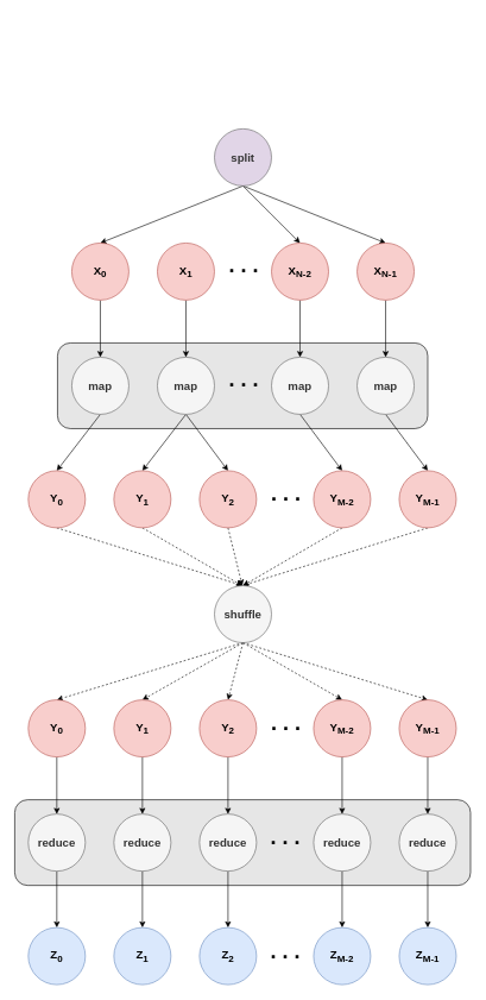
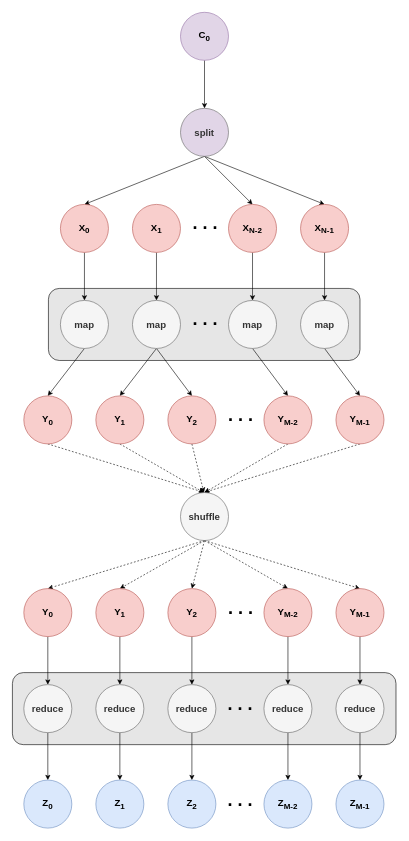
  <mxCell id="0" />
  <mxCell id="1" parent="0" />
  <mxCell id="2" value="" style="rounded=1;whiteSpace=wrap;html=1;fillColor=#e6e6e6;" parent="1" vertex="1"><mxGeometry x="20" y="1120" width="639" height="120" as="geometry" /></mxCell>
  <mxCell id="3" value="" style="rounded=1;whiteSpace=wrap;html=1;fillColor=#e6e6e6;" parent="1" vertex="1"><mxGeometry x="80" y="480" width="519" height="120" as="geometry" /></mxCell>
+ <mxCell id="4" value="" style="edgeStyle=none;rounded=0;orthogonalLoop=1;jettySize=auto;html=1;fontSize=30;" parent="1" source="5" target="9" edge="1"><mxGeometry relative="1" as="geometry" /></mxCell>
+ <mxCell id="5" value="&lt;font style=&quot;font-size: 16px;&quot;&gt;&lt;b&gt;C&lt;sub&gt;0&lt;/sub&gt;&lt;/b&gt;&lt;/font&gt;" style="ellipse;whiteSpace=wrap;html=1;aspect=fixed;fillColor=#e1d5e7;strokeColor=#9673a6;" parent="1" vertex="1"><mxGeometry x="300" width="80" height="80" as="geometry" y="20" /></mxCell>
  <mxCell id="6" style="edgeStyle=none;rounded=0;orthogonalLoop=1;jettySize=auto;html=1;exitX=0.5;exitY=1;exitDx=0;exitDy=0;entryX=0.5;entryY=0;entryDx=0;entryDy=0;fontSize=16;" parent="1" source="9" target="11" edge="1"><mxGeometry relative="1" as="geometry" /></mxCell>
  <mxCell id="7" style="edgeStyle=none;rounded=0;orthogonalLoop=1;jettySize=auto;html=1;exitX=0.5;exitY=1;exitDx=0;exitDy=0;entryX=0.5;entryY=0;entryDx=0;entryDy=0;fontSize=16;" parent="1" source="9" target="15" edge="1"><mxGeometry relative="1" as="geometry" /></mxCell>
  <mxCell id="8" style="edgeStyle=none;rounded=0;orthogonalLoop=1;jettySize=auto;html=1;exitX=0.5;exitY=1;exitDx=0;exitDy=0;entryX=0.5;entryY=0;entryDx=0;entryDy=0;fontSize=16;" parent="1" source="9" target="17" edge="1"><mxGeometry relative="1" as="geometry" /></mxCell>
  <mxCell id="9" value="&lt;font size=&quot;3&quot;&gt;&lt;b&gt;split&lt;/b&gt;&lt;/font&gt;" style="ellipse;whiteSpace=wrap;html=1;aspect=fixed;fillColor=#e1d5e7;strokeColor=#666666;fontColor=#333333;" parent="1" vertex="1"><mxGeometry x="300" y="180" width="80" height="80" as="geometry" /></mxCell>
  <mxCell id="10" style="edgeStyle=none;rounded=0;orthogonalLoop=1;jettySize=auto;html=1;exitX=0.5;exitY=1;exitDx=0;exitDy=0;entryX=0.5;entryY=0;entryDx=0;entryDy=0;fontSize=16;" parent="1" source="11" target="19" edge="1"><mxGeometry relative="1" as="geometry" /></mxCell>
  <mxCell id="11" value="&lt;font size=&quot;3&quot;&gt;&lt;b&gt;X&lt;sub&gt;0&lt;/sub&gt;&lt;/b&gt;&lt;/font&gt;" style="ellipse;whiteSpace=wrap;html=1;aspect=fixed;fillColor=#f8cecc;strokeColor=#b85450;" parent="1" vertex="1"><mxGeometry x="100" y="340" width="80" height="80" as="geometry" /></mxCell>
  <mxCell id="12" style="edgeStyle=none;rounded=0;orthogonalLoop=1;jettySize=auto;html=1;exitX=0.5;exitY=1;exitDx=0;exitDy=0;entryX=0.5;entryY=0;entryDx=0;entryDy=0;fontSize=16;" parent="1" source="13" target="22" edge="1"><mxGeometry relative="1" as="geometry" /></mxCell>
  <mxCell id="13" value="&lt;font size=&quot;3&quot;&gt;&lt;b&gt;X&lt;sub&gt;1&lt;/sub&gt;&lt;/b&gt;&lt;/font&gt;" style="ellipse;whiteSpace=wrap;html=1;aspect=fixed;fillColor=#f8cecc;strokeColor=#b85450;" parent="1" vertex="1"><mxGeometry x="220" y="340" width="80" height="80" as="geometry" /></mxCell>
  <mxCell id="14" style="edgeStyle=none;rounded=0;orthogonalLoop=1;jettySize=auto;html=1;exitX=0.5;exitY=1;exitDx=0;exitDy=0;entryX=0.5;entryY=0;entryDx=0;entryDy=0;fontSize=16;" parent="1" source="15" target="24" edge="1"><mxGeometry relative="1" as="geometry" /></mxCell>
  <mxCell id="15" value="&lt;font size=&quot;3&quot;&gt;&lt;b&gt;X&lt;sub&gt;N-2&lt;/sub&gt;&lt;/b&gt;&lt;/font&gt;" style="ellipse;whiteSpace=wrap;html=1;aspect=fixed;fillColor=#f8cecc;strokeColor=#b85450;" parent="1" vertex="1"><mxGeometry x="380" y="340" width="80" height="80" as="geometry" /></mxCell>
  <mxCell id="16" style="edgeStyle=none;rounded=0;orthogonalLoop=1;jettySize=auto;html=1;exitX=0.5;exitY=1;exitDx=0;exitDy=0;entryX=0.5;entryY=0;entryDx=0;entryDy=0;fontSize=16;" parent="1" source="17" target="26" edge="1"><mxGeometry relative="1" as="geometry" /></mxCell>
  <mxCell id="17" value="&lt;font size=&quot;3&quot;&gt;&lt;b&gt;X&lt;sub&gt;N-1&lt;/sub&gt;&lt;/b&gt;&lt;/font&gt;" style="ellipse;whiteSpace=wrap;html=1;aspect=fixed;fillColor=#f8cecc;strokeColor=#b85450;" parent="1" vertex="1"><mxGeometry x="500" y="340" width="80" height="80" as="geometry" /></mxCell>
  <mxCell id="18" style="edgeStyle=none;rounded=0;orthogonalLoop=1;jettySize=auto;html=1;exitX=0.5;exitY=1;exitDx=0;exitDy=0;entryX=0.5;entryY=0;entryDx=0;entryDy=0;fontSize=16;" parent="1" source="19" target="28" edge="1"><mxGeometry relative="1" as="geometry"><mxPoint x="140" y="659" as="targetPoint" /></mxGeometry></mxCell>
  <mxCell id="19" value="&lt;font size=&quot;3&quot;&gt;&lt;b&gt;map&lt;/b&gt;&lt;/font&gt;" style="ellipse;whiteSpace=wrap;html=1;aspect=fixed;fillColor=#f5f5f5;strokeColor=#666666;fontColor=#333333;" parent="1" vertex="1"><mxGeometry x="100" y="500" width="80" height="80" as="geometry" /></mxCell>
  <mxCell id="20" style="edgeStyle=none;rounded=0;orthogonalLoop=1;jettySize=auto;html=1;exitX=0.5;exitY=1;exitDx=0;exitDy=0;entryX=0.5;entryY=0;entryDx=0;entryDy=0;fontSize=16;" parent="1" source="22" target="30" edge="1"><mxGeometry relative="1" as="geometry" /></mxCell>
  <mxCell id="21" style="edgeStyle=none;rounded=0;orthogonalLoop=1;jettySize=auto;html=1;exitX=0.5;exitY=1;exitDx=0;exitDy=0;entryX=0.5;entryY=0;entryDx=0;entryDy=0;fontSize=30;" parent="1" source="22" target="59" edge="1"><mxGeometry relative="1" as="geometry" /></mxCell>
  <mxCell id="22" value="&lt;font size=&quot;3&quot;&gt;&lt;b&gt;map&lt;/b&gt;&lt;/font&gt;" style="ellipse;whiteSpace=wrap;html=1;aspect=fixed;fillColor=#f5f5f5;strokeColor=#666666;fontColor=#333333;" parent="1" vertex="1"><mxGeometry x="220" y="500" width="80" height="80" as="geometry" /></mxCell>
  <mxCell id="23" style="edgeStyle=none;rounded=0;orthogonalLoop=1;jettySize=auto;html=1;exitX=0.5;exitY=1;exitDx=0;exitDy=0;entryX=0.5;entryY=0;entryDx=0;entryDy=0;fontSize=16;" parent="1" source="24" target="32" edge="1"><mxGeometry relative="1" as="geometry" /></mxCell>
  <mxCell id="24" value="&lt;font size=&quot;3&quot;&gt;&lt;b&gt;map&lt;/b&gt;&lt;/font&gt;" style="ellipse;whiteSpace=wrap;html=1;aspect=fixed;fillColor=#f5f5f5;strokeColor=#666666;fontColor=#333333;" parent="1" vertex="1"><mxGeometry x="380" y="500" width="80" height="80" as="geometry" /></mxCell>
  <mxCell id="25" style="edgeStyle=none;rounded=0;orthogonalLoop=1;jettySize=auto;html=1;exitX=0.5;exitY=1;exitDx=0;exitDy=0;entryX=0.5;entryY=0;entryDx=0;entryDy=0;fontSize=16;" parent="1" source="26" target="34" edge="1"><mxGeometry relative="1" as="geometry" /></mxCell>
  <mxCell id="26" value="&lt;font size=&quot;3&quot;&gt;&lt;b&gt;map&lt;/b&gt;&lt;/font&gt;" style="ellipse;whiteSpace=wrap;html=1;aspect=fixed;fillColor=#f5f5f5;strokeColor=#666666;fontColor=#333333;" parent="1" vertex="1"><mxGeometry x="500" y="500" width="80" height="80" as="geometry" /></mxCell>
  <mxCell id="27" style="edgeStyle=none;rounded=0;orthogonalLoop=1;jettySize=auto;html=1;exitX=0.5;exitY=1;exitDx=0;exitDy=0;entryX=0.5;entryY=0;entryDx=0;entryDy=0;dashed=1;" parent="1" source="28" target="52" edge="1"><mxGeometry relative="1" as="geometry" /></mxCell>
  <mxCell id="28" value="&lt;font size=&quot;3&quot;&gt;&lt;b&gt;Y&lt;sub&gt;0&lt;/sub&gt;&lt;/b&gt;&lt;/font&gt;" style="ellipse;whiteSpace=wrap;html=1;aspect=fixed;fillColor=#f8cecc;strokeColor=#b85450;" parent="1" vertex="1"><mxGeometry x="39" y="659" width="80" height="80" as="geometry" /></mxCell>
  <mxCell id="29" style="edgeStyle=none;rounded=0;orthogonalLoop=1;jettySize=auto;html=1;exitX=0.5;exitY=1;exitDx=0;exitDy=0;dashed=1;" parent="1" source="30" edge="1"><mxGeometry relative="1" as="geometry"><mxPoint x="339" y="820" as="targetPoint" /></mxGeometry></mxCell>
  <mxCell id="30" value="&lt;font size=&quot;3&quot;&gt;&lt;b&gt;Y&lt;sub&gt;1&lt;/sub&gt;&lt;/b&gt;&lt;/font&gt;" style="ellipse;whiteSpace=wrap;html=1;aspect=fixed;fillColor=#f8cecc;strokeColor=#b85450;" parent="1" vertex="1"><mxGeometry x="159" y="659" width="80" height="80" as="geometry" /></mxCell>
  <mxCell id="31" style="edgeStyle=none;rounded=0;orthogonalLoop=1;jettySize=auto;html=1;exitX=0.5;exitY=1;exitDx=0;exitDy=0;entryX=0.5;entryY=0;entryDx=0;entryDy=0;dashed=1;" parent="1" source="32" target="52" edge="1"><mxGeometry relative="1" as="geometry" /></mxCell>
  <mxCell id="32" value="&lt;font size=&quot;3&quot;&gt;&lt;b&gt;Y&lt;sub&gt;M-2&lt;/sub&gt;&lt;/b&gt;&lt;/font&gt;" style="ellipse;whiteSpace=wrap;html=1;aspect=fixed;fillColor=#f8cecc;strokeColor=#b85450;" parent="1" vertex="1"><mxGeometry x="439" y="659" width="80" height="80" as="geometry" /></mxCell>
  <mxCell id="33" style="edgeStyle=none;rounded=0;orthogonalLoop=1;jettySize=auto;html=1;exitX=0.5;exitY=1;exitDx=0;exitDy=0;dashed=1;" parent="1" source="34" edge="1"><mxGeometry relative="1" as="geometry"><mxPoint x="339" y="820" as="targetPoint" /></mxGeometry></mxCell>
  <mxCell id="34" value="&lt;font size=&quot;3&quot;&gt;&lt;b&gt;Y&lt;sub&gt;M-1&lt;/sub&gt;&lt;/b&gt;&lt;/font&gt;" style="ellipse;whiteSpace=wrap;html=1;aspect=fixed;fillColor=#f8cecc;strokeColor=#b85450;" parent="1" vertex="1"><mxGeometry x="559" y="659" width="80" height="80" as="geometry" /></mxCell>
  <mxCell id="35" style="edgeStyle=none;rounded=0;orthogonalLoop=1;jettySize=auto;html=1;exitX=0.5;exitY=1;exitDx=0;exitDy=0;entryX=0.5;entryY=0;entryDx=0;entryDy=0;fontSize=16;" parent="1" source="36" target="43" edge="1"><mxGeometry relative="1" as="geometry"><mxPoint x="79" y="1299" as="targetPoint" /></mxGeometry></mxCell>
  <mxCell id="36" value="&lt;font size=&quot;3&quot;&gt;&lt;b&gt;reduce&lt;/b&gt;&lt;/font&gt;" style="ellipse;whiteSpace=wrap;html=1;aspect=fixed;fillColor=#f5f5f5;strokeColor=#666666;fontColor=#333333;" parent="1" vertex="1"><mxGeometry x="39" y="1140" width="80" height="80" as="geometry" /></mxCell>
  <mxCell id="37" style="edgeStyle=none;rounded=0;orthogonalLoop=1;jettySize=auto;html=1;exitX=0.5;exitY=1;exitDx=0;exitDy=0;entryX=0.5;entryY=0;entryDx=0;entryDy=0;fontSize=16;" parent="1" source="38" target="44" edge="1"><mxGeometry relative="1" as="geometry" /></mxCell>
  <mxCell id="38" value="&lt;font size=&quot;3&quot;&gt;&lt;b&gt;reduce&lt;/b&gt;&lt;/font&gt;" style="ellipse;whiteSpace=wrap;html=1;aspect=fixed;fillColor=#f5f5f5;strokeColor=#666666;fontColor=#333333;" parent="1" vertex="1"><mxGeometry x="159" y="1140" width="80" height="80" as="geometry" /></mxCell>
  <mxCell id="39" style="edgeStyle=none;rounded=0;orthogonalLoop=1;jettySize=auto;html=1;exitX=0.5;exitY=1;exitDx=0;exitDy=0;entryX=0.5;entryY=0;entryDx=0;entryDy=0;fontSize=16;" parent="1" source="40" target="45" edge="1"><mxGeometry relative="1" as="geometry" /></mxCell>
  <mxCell id="40" value="&lt;font size=&quot;3&quot;&gt;&lt;b&gt;reduce&lt;/b&gt;&lt;/font&gt;" style="ellipse;whiteSpace=wrap;html=1;aspect=fixed;fillColor=#f5f5f5;strokeColor=#666666;fontColor=#333333;" parent="1" vertex="1"><mxGeometry x="439" y="1140" width="80" height="80" as="geometry" /></mxCell>
  <mxCell id="41" style="edgeStyle=none;rounded=0;orthogonalLoop=1;jettySize=auto;html=1;exitX=0.5;exitY=1;exitDx=0;exitDy=0;entryX=0.5;entryY=0;entryDx=0;entryDy=0;fontSize=16;" parent="1" source="42" target="46" edge="1"><mxGeometry relative="1" as="geometry" /></mxCell>
  <mxCell id="42" value="&lt;font size=&quot;3&quot;&gt;&lt;b&gt;reduce&lt;/b&gt;&lt;/font&gt;" style="ellipse;whiteSpace=wrap;html=1;aspect=fixed;fillColor=#f5f5f5;strokeColor=#666666;fontColor=#333333;" parent="1" vertex="1"><mxGeometry x="559" y="1140" width="80" height="80" as="geometry" /></mxCell>
  <mxCell id="43" value="&lt;font size=&quot;3&quot;&gt;&lt;b&gt;Z&lt;sub&gt;0&lt;/sub&gt;&lt;/b&gt;&lt;/font&gt;" style="ellipse;whiteSpace=wrap;html=1;aspect=fixed;fillColor=#dae8fc;strokeColor=#6c8ebf;" parent="1" vertex="1"><mxGeometry x="39" y="1299" width="80" height="80" as="geometry" /></mxCell>
  <mxCell id="44" value="&lt;font size=&quot;3&quot;&gt;&lt;b&gt;Z&lt;sub&gt;1&lt;/sub&gt;&lt;/b&gt;&lt;/font&gt;" style="ellipse;whiteSpace=wrap;html=1;aspect=fixed;fillColor=#dae8fc;strokeColor=#6c8ebf;" parent="1" vertex="1"><mxGeometry x="159" y="1299" width="80" height="80" as="geometry" /></mxCell>
  <mxCell id="45" value="&lt;font size=&quot;3&quot;&gt;&lt;b&gt;Z&lt;sub&gt;M-2&lt;/sub&gt;&lt;/b&gt;&lt;/font&gt;" style="ellipse;whiteSpace=wrap;html=1;aspect=fixed;fillColor=#dae8fc;strokeColor=#6c8ebf;" parent="1" vertex="1"><mxGeometry x="439" y="1299" width="80" height="80" as="geometry" /></mxCell>
  <mxCell id="46" value="&lt;font size=&quot;3&quot;&gt;&lt;b&gt;Z&lt;sub&gt;M-1&lt;/sub&gt;&lt;/b&gt;&lt;/font&gt;" style="ellipse;whiteSpace=wrap;html=1;aspect=fixed;fillColor=#dae8fc;strokeColor=#6c8ebf;" parent="1" vertex="1"><mxGeometry x="559" y="1299" width="80" height="80" as="geometry" /></mxCell>
  <mxCell id="47" style="edgeStyle=none;rounded=0;orthogonalLoop=1;jettySize=auto;html=1;exitX=0.5;exitY=1;exitDx=0;exitDy=0;entryX=0.5;entryY=0;entryDx=0;entryDy=0;dashed=1;" parent="1" source="52" target="64" edge="1"><mxGeometry relative="1" as="geometry" /></mxCell>
  <mxCell id="48" style="edgeStyle=none;rounded=0;orthogonalLoop=1;jettySize=auto;html=1;exitX=0.5;exitY=1;exitDx=0;exitDy=0;entryX=0.5;entryY=0;entryDx=0;entryDy=0;dashed=1;" parent="1" source="52" target="66" edge="1"><mxGeometry relative="1" as="geometry" /></mxCell>
  <mxCell id="49" style="edgeStyle=none;rounded=0;orthogonalLoop=1;jettySize=auto;html=1;exitX=0.5;exitY=1;exitDx=0;exitDy=0;entryX=0.5;entryY=0;entryDx=0;entryDy=0;dashed=1;" parent="1" source="52" target="68" edge="1"><mxGeometry relative="1" as="geometry" /></mxCell>
  <mxCell id="50" style="edgeStyle=none;rounded=0;orthogonalLoop=1;jettySize=auto;html=1;exitX=0.5;exitY=1;exitDx=0;exitDy=0;entryX=0.5;entryY=0;entryDx=0;entryDy=0;dashed=1;" parent="1" source="52" target="70" edge="1"><mxGeometry relative="1" as="geometry" /></mxCell>
  <mxCell id="51" style="edgeStyle=none;rounded=0;orthogonalLoop=1;jettySize=auto;html=1;exitX=0.5;exitY=1;exitDx=0;exitDy=0;entryX=0.5;entryY=0;entryDx=0;entryDy=0;dashed=1;" edge="1" parent="1" source="52" target="73"><mxGeometry relative="1" as="geometry" /></mxCell>
  <mxCell id="52" value="&lt;font size=&quot;3&quot;&gt;&lt;b&gt;shuffle&lt;/b&gt;&lt;/font&gt;" style="ellipse;whiteSpace=wrap;html=1;aspect=fixed;fillColor=#f5f5f5;strokeColor=#666666;fontColor=#333333;" parent="1" vertex="1"><mxGeometry x="300" y="820" width="80" height="80" as="geometry" /></mxCell>
  <mxCell id="53" value="&lt;font style=&quot;font-size: 30px;&quot;&gt;&lt;b&gt;. . .&lt;/b&gt;&lt;/font&gt;" style="text;html=1;align=center;verticalAlign=middle;resizable=0;points=[];autosize=1;strokeColor=none;fillColor=none;fontSize=16;" parent="1" vertex="1"><mxGeometry x="306" y="346" width="70" height="50" as="geometry" /></mxCell>
  <mxCell id="54" value="&lt;font style=&quot;font-size: 30px;&quot;&gt;&lt;b&gt;. . .&lt;/b&gt;&lt;/font&gt;" style="text;html=1;align=center;verticalAlign=middle;resizable=0;points=[];autosize=1;strokeColor=none;fillColor=none;fontSize=16;" parent="1" vertex="1"><mxGeometry x="306" y="506" width="70" height="50" as="geometry" /></mxCell>
  <mxCell id="55" value="&lt;font style=&quot;font-size: 30px;&quot;&gt;&lt;b&gt;. . .&lt;/b&gt;&lt;/font&gt;" style="text;html=1;align=center;verticalAlign=middle;resizable=0;points=[];autosize=1;strokeColor=none;fillColor=none;fontSize=16;" parent="1" vertex="1"><mxGeometry x="365" y="666" width="70" height="50" as="geometry" /></mxCell>
  <mxCell id="56" value="&lt;font style=&quot;font-size: 30px;&quot;&gt;&lt;b&gt;. . .&lt;/b&gt;&lt;/font&gt;" style="text;html=1;align=center;verticalAlign=middle;resizable=0;points=[];autosize=1;strokeColor=none;fillColor=none;fontSize=16;" parent="1" vertex="1"><mxGeometry x="364" y="1147" width="70" height="50" as="geometry" /></mxCell>
  <mxCell id="57" value="&lt;font style=&quot;font-size: 30px;&quot;&gt;&lt;b&gt;. . .&lt;/b&gt;&lt;/font&gt;" style="text;html=1;align=center;verticalAlign=middle;resizable=0;points=[];autosize=1;strokeColor=none;fillColor=none;fontSize=16;" parent="1" vertex="1"><mxGeometry x="364" y="1307" width="70" height="50" as="geometry" /></mxCell>
  <mxCell id="58" style="edgeStyle=none;rounded=0;orthogonalLoop=1;jettySize=auto;html=1;exitX=0.5;exitY=1;exitDx=0;exitDy=0;dashed=1;" parent="1" source="59" edge="1"><mxGeometry relative="1" as="geometry"><mxPoint x="339" y="820" as="targetPoint" /></mxGeometry></mxCell>
  <mxCell id="59" value="&lt;font size=&quot;3&quot;&gt;&lt;b&gt;Y&lt;sub&gt;2&lt;/sub&gt;&lt;/b&gt;&lt;/font&gt;" style="ellipse;whiteSpace=wrap;html=1;aspect=fixed;fillColor=#f8cecc;strokeColor=#b85450;" parent="1" vertex="1"><mxGeometry x="279" y="659" width="80" height="80" as="geometry" /></mxCell>
  <mxCell id="60" style="edgeStyle=none;rounded=0;orthogonalLoop=1;jettySize=auto;html=1;exitX=0.5;exitY=1;exitDx=0;exitDy=0;entryX=0.5;entryY=0;entryDx=0;entryDy=0;fontSize=16;" parent="1" source="61" target="62" edge="1"><mxGeometry relative="1" as="geometry" /></mxCell>
  <mxCell id="61" value="&lt;font size=&quot;3&quot;&gt;&lt;b&gt;reduce&lt;/b&gt;&lt;/font&gt;" style="ellipse;whiteSpace=wrap;html=1;aspect=fixed;fillColor=#f5f5f5;strokeColor=#666666;fontColor=#333333;" parent="1" vertex="1"><mxGeometry x="279" y="1140" width="80" height="80" as="geometry" /></mxCell>
  <mxCell id="62" value="&lt;font size=&quot;3&quot;&gt;&lt;b&gt;Z&lt;sub&gt;2&lt;/sub&gt;&lt;/b&gt;&lt;/font&gt;" style="ellipse;whiteSpace=wrap;html=1;aspect=fixed;fillColor=#dae8fc;strokeColor=#6c8ebf;" parent="1" vertex="1"><mxGeometry x="279" y="1299" width="80" height="80" as="geometry" /></mxCell>
  <mxCell id="63" style="edgeStyle=none;rounded=0;orthogonalLoop=1;jettySize=auto;html=1;exitX=0.5;exitY=1;exitDx=0;exitDy=0;entryX=0.5;entryY=0;entryDx=0;entryDy=0;" parent="1" source="64" target="36" edge="1"><mxGeometry relative="1" as="geometry" /></mxCell>
  <mxCell id="64" value="&lt;font size=&quot;3&quot;&gt;&lt;b&gt;Y&lt;sub&gt;0&lt;/sub&gt;&lt;/b&gt;&lt;/font&gt;" style="ellipse;whiteSpace=wrap;html=1;aspect=fixed;fillColor=#f8cecc;strokeColor=#b85450;" parent="1" vertex="1"><mxGeometry x="39" y="980" width="80" height="80" as="geometry" /></mxCell>
  <mxCell id="65" style="edgeStyle=none;rounded=0;orthogonalLoop=1;jettySize=auto;html=1;exitX=0.5;exitY=1;exitDx=0;exitDy=0;entryX=0.5;entryY=0;entryDx=0;entryDy=0;" parent="1" source="66" target="38" edge="1"><mxGeometry relative="1" as="geometry" /></mxCell>
  <mxCell id="66" value="&lt;font size=&quot;3&quot;&gt;&lt;b&gt;Y&lt;sub&gt;1&lt;/sub&gt;&lt;/b&gt;&lt;/font&gt;" style="ellipse;whiteSpace=wrap;html=1;aspect=fixed;fillColor=#f8cecc;strokeColor=#b85450;" parent="1" vertex="1"><mxGeometry x="159" y="980" width="80" height="80" as="geometry" /></mxCell>
  <mxCell id="67" style="edgeStyle=none;rounded=0;orthogonalLoop=1;jettySize=auto;html=1;exitX=0.5;exitY=1;exitDx=0;exitDy=0;entryX=0.5;entryY=0;entryDx=0;entryDy=0;" parent="1" source="68" target="40" edge="1"><mxGeometry relative="1" as="geometry" /></mxCell>
  <mxCell id="68" value="&lt;font size=&quot;3&quot;&gt;&lt;b&gt;Y&lt;sub&gt;M-2&lt;/sub&gt;&lt;/b&gt;&lt;/font&gt;" style="ellipse;whiteSpace=wrap;html=1;aspect=fixed;fillColor=#f8cecc;strokeColor=#b85450;" parent="1" vertex="1"><mxGeometry x="439" y="980" width="80" height="80" as="geometry" /></mxCell>
  <mxCell id="69" style="edgeStyle=none;rounded=0;orthogonalLoop=1;jettySize=auto;html=1;exitX=0.5;exitY=1;exitDx=0;exitDy=0;entryX=0.5;entryY=0;entryDx=0;entryDy=0;" parent="1" source="70" target="42" edge="1"><mxGeometry relative="1" as="geometry" /></mxCell>
  <mxCell id="70" value="&lt;font size=&quot;3&quot;&gt;&lt;b&gt;Y&lt;sub&gt;M-1&lt;/sub&gt;&lt;/b&gt;&lt;/font&gt;" style="ellipse;whiteSpace=wrap;html=1;aspect=fixed;fillColor=#f8cecc;strokeColor=#b85450;" parent="1" vertex="1"><mxGeometry x="559" y="980" width="80" height="80" as="geometry" /></mxCell>
  <mxCell id="71" value="&lt;font style=&quot;font-size: 30px;&quot;&gt;&lt;b&gt;. . .&lt;/b&gt;&lt;/font&gt;" style="text;html=1;align=center;verticalAlign=middle;resizable=0;points=[];autosize=1;strokeColor=none;fillColor=none;fontSize=16;" parent="1" vertex="1"><mxGeometry x="365" y="987" width="70" height="50" as="geometry" /></mxCell>
  <mxCell id="72" style="edgeStyle=none;rounded=0;orthogonalLoop=1;jettySize=auto;html=1;exitX=0.5;exitY=1;exitDx=0;exitDy=0;entryX=0.5;entryY=0;entryDx=0;entryDy=0;" parent="1" source="73" target="61" edge="1"><mxGeometry relative="1" as="geometry" /></mxCell>
  <mxCell id="73" value="&lt;font size=&quot;3&quot;&gt;&lt;b&gt;Y&lt;sub&gt;2&lt;/sub&gt;&lt;/b&gt;&lt;/font&gt;" style="ellipse;whiteSpace=wrap;html=1;aspect=fixed;fillColor=#f8cecc;strokeColor=#b85450;" parent="1" vertex="1"><mxGeometry x="279" y="980" width="80" height="80" as="geometry" /></mxCell>
